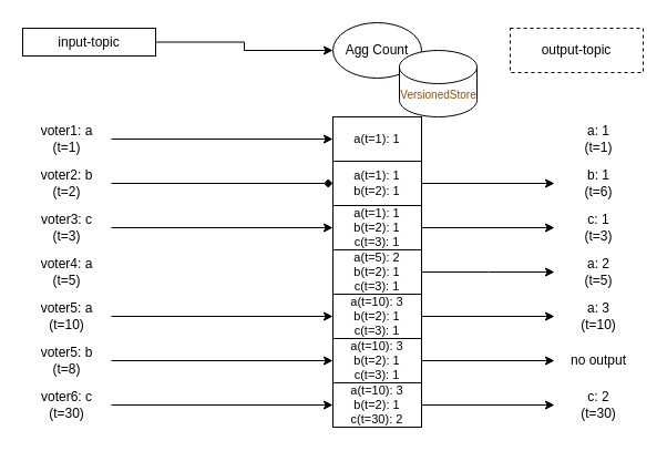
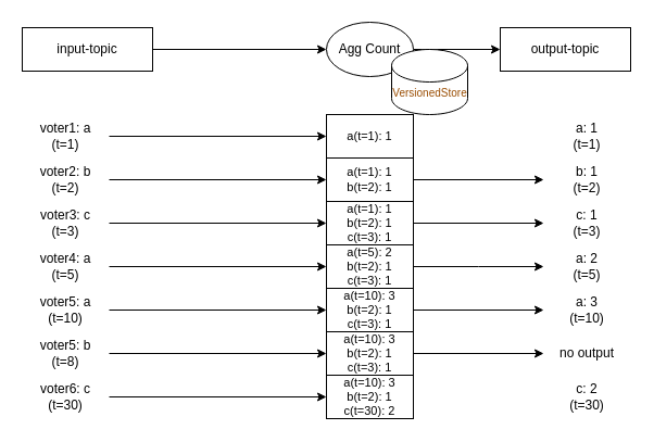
  <mxCell id="0" />
  <mxCell id="1" parent="0" />
  <mxCell id="2" style="edgeStyle=orthogonalEdgeStyle;rounded=0;orthogonalLoop=1;jettySize=auto;html=1;entryX=0;entryY=0.5;entryDx=0;entryDy=0;strokeColor=#000000;fontColor=#000000;" parent="1" source="3" target="5" edge="1"><mxGeometry relative="1" as="geometry" /></mxCell>
- <mxCell id="3" value="&lt;div&gt;&lt;font&gt;input-topic&lt;/font&gt;&lt;/div&gt;" style="rounded=0;whiteSpace=wrap;html=1;strokeColor=#000000;fontColor=#000000;" parent="1" vertex="1"><mxGeometry x="20" y="25" width="120" height="25" as="geometry" /></mxCell>
+ <mxCell id="3" value="&lt;div&gt;&lt;font&gt;input-topic&lt;/font&gt;&lt;/div&gt;" style="rounded=0;whiteSpace=wrap;html=1;strokeColor=#000000;fontColor=#000000;" parent="1" vertex="1"><mxGeometry x="20" y="25" width="120" height="40" as="geometry" /></mxCell>
+ <mxCell id="4" style="edgeStyle=orthogonalEdgeStyle;rounded=0;orthogonalLoop=1;jettySize=auto;html=1;entryX=0;entryY=0.5;entryDx=0;entryDy=0;strokeColor=#000000;fontColor=#000000;" parent="1" source="5" target="6" edge="1"><mxGeometry relative="1" as="geometry" /></mxCell>
  <mxCell id="5" value="&lt;font&gt;Agg Count&lt;/font&gt;" style="ellipse;whiteSpace=wrap;html=1;strokeColor=#000000;fontColor=#000000;" parent="1" vertex="1"><mxGeometry x="300" y="20" width="80" height="50" as="geometry" /></mxCell>
- <mxCell id="6" value="&lt;font&gt;output-topic&lt;/font&gt;" style="rounded=0;whiteSpace=wrap;html=1;strokeColor=#000000;fontColor=#000000;dashed=1;" parent="1" vertex="1"><mxGeometry x="460" y="25" width="120" height="40" as="geometry" /></mxCell>
+ <mxCell id="6" value="&lt;font&gt;output-topic&lt;/font&gt;" style="rounded=0;whiteSpace=wrap;html=1;strokeColor=#000000;fontColor=#000000;" parent="1" vertex="1"><mxGeometry x="460" y="25" width="120" height="40" as="geometry" /></mxCell>
  <mxCell id="7" style="edgeStyle=orthogonalEdgeStyle;rounded=0;orthogonalLoop=1;jettySize=auto;html=1;entryX=0;entryY=0.5;entryDx=0;entryDy=0;" parent="1" source="8" target="22" edge="1"><mxGeometry relative="1" as="geometry" /></mxCell>
  <mxCell id="8" value="voter1: a&lt;div&gt;(t=1)&lt;/div&gt;" style="text;html=1;align=center;verticalAlign=middle;whiteSpace=wrap;rounded=0;fontColor=#000000;" parent="1" vertex="1"><mxGeometry x="20" y="110" width="80" height="30" as="geometry" /></mxCell>
- <mxCell id="9" style="edgeStyle=orthogonalEdgeStyle;rounded=0;orthogonalLoop=1;jettySize=auto;html=1;entryX=0;entryY=0.5;entryDx=0;entryDy=0;endArrow=diamond;" parent="1" source="10" target="24" edge="1"><mxGeometry relative="1" as="geometry" /></mxCell>
+ <mxCell id="9" style="edgeStyle=orthogonalEdgeStyle;rounded=0;orthogonalLoop=1;jettySize=auto;html=1;entryX=0;entryY=0.5;entryDx=0;entryDy=0;" parent="1" source="10" target="24" edge="1"><mxGeometry relative="1" as="geometry" /></mxCell>
  <mxCell id="10" value="voter2: b&lt;div&gt;(t=2)&lt;/div&gt;" style="text;html=1;align=center;verticalAlign=middle;whiteSpace=wrap;rounded=0;fontColor=#000000;" parent="1" vertex="1"><mxGeometry x="20" y="150" width="80" height="30" as="geometry" /></mxCell>
  <mxCell id="11" style="edgeStyle=orthogonalEdgeStyle;rounded=0;orthogonalLoop=1;jettySize=auto;html=1;entryX=0;entryY=0.5;entryDx=0;entryDy=0;" parent="1" source="12" target="26" edge="1"><mxGeometry relative="1" as="geometry" /></mxCell>
  <mxCell id="12" value="voter3: c&lt;div&gt;(t=3)&lt;/div&gt;" style="text;html=1;align=center;verticalAlign=middle;whiteSpace=wrap;rounded=0;fontColor=#000000;" parent="1" vertex="1"><mxGeometry x="20" y="190" width="80" height="30" as="geometry" /></mxCell>
  <mxCell id="13" value="" style="shape=cylinder3;whiteSpace=wrap;html=1;boundedLbl=1;backgroundOutline=1;size=15;strokeColor=#000000;fontColor=#000000;" parent="1" vertex="1"><mxGeometry x="360" y="45" width="70" height="60" as="geometry" /></mxCell>
+ <mxCell id="14" style="edgeStyle=orthogonalEdgeStyle;rounded=0;orthogonalLoop=1;jettySize=auto;html=1;entryX=0;entryY=0.5;entryDx=0;entryDy=0;" parent="1" source="15" target="28" edge="1"><mxGeometry relative="1" as="geometry" /></mxCell>
  <mxCell id="15" value="voter4: a&lt;div&gt;(t=5)&lt;/div&gt;" style="text;html=1;align=center;verticalAlign=middle;whiteSpace=wrap;rounded=0;fontColor=#000000;" parent="1" vertex="1"><mxGeometry x="20" y="230" width="80" height="30" as="geometry" /></mxCell>
  <mxCell id="16" style="edgeStyle=orthogonalEdgeStyle;rounded=0;orthogonalLoop=1;jettySize=auto;html=1;entryX=0;entryY=0.5;entryDx=0;entryDy=0;" parent="1" source="17" target="30" edge="1"><mxGeometry relative="1" as="geometry" /></mxCell>
  <mxCell id="17" value="voter5: a&lt;div&gt;(t=10)&lt;/div&gt;" style="text;html=1;align=center;verticalAlign=middle;whiteSpace=wrap;rounded=0;fontColor=#000000;" parent="1" vertex="1"><mxGeometry x="20" y="270" width="80" height="30" as="geometry" /></mxCell>
  <mxCell id="18" style="edgeStyle=orthogonalEdgeStyle;rounded=0;orthogonalLoop=1;jettySize=auto;html=1;entryX=0;entryY=0.5;entryDx=0;entryDy=0;" parent="1" source="19" target="32" edge="1"><mxGeometry relative="1" as="geometry" /></mxCell>
  <mxCell id="19" value="voter5: b&lt;div&gt;(t=8)&lt;/div&gt;" style="text;html=1;align=center;verticalAlign=middle;whiteSpace=wrap;rounded=0;fontColor=#000000;" parent="1" vertex="1"><mxGeometry x="20" y="310" width="80" height="30" as="geometry" /></mxCell>
  <mxCell id="20" style="edgeStyle=orthogonalEdgeStyle;rounded=0;orthogonalLoop=1;jettySize=auto;html=1;entryX=0;entryY=0.5;entryDx=0;entryDy=0;" parent="1" source="21" target="34" edge="1"><mxGeometry relative="1" as="geometry" /></mxCell>
  <mxCell id="21" value="voter6: c&lt;div&gt;(t=30)&lt;/div&gt;" style="text;html=1;align=center;verticalAlign=middle;whiteSpace=wrap;rounded=0;fontColor=#000000;" parent="1" vertex="1"><mxGeometry x="20" y="350" width="80" height="30" as="geometry" /></mxCell>
  <mxCell id="22" value="a(t=1): 1" style="text;html=1;align=center;verticalAlign=middle;whiteSpace=wrap;rounded=0;fontColor=#000000;strokeColor=default;fontSize=11;" parent="1" vertex="1"><mxGeometry x="300" y="105" width="80" height="40" as="geometry" /></mxCell>
  <mxCell id="23" style="edgeStyle=orthogonalEdgeStyle;rounded=0;orthogonalLoop=1;jettySize=auto;html=1;entryX=0;entryY=0.5;entryDx=0;entryDy=0;" parent="1" source="24" target="36" edge="1"><mxGeometry relative="1" as="geometry" /></mxCell>
  <mxCell id="24" value="a(t=1): 1&lt;div style=&quot;font-size: 11px;&quot;&gt;b(t=2): 1&lt;/div&gt;" style="text;html=1;align=center;verticalAlign=middle;whiteSpace=wrap;rounded=0;fontColor=#000000;fillColor=none;strokeColor=default;fontSize=11;" parent="1" vertex="1"><mxGeometry x="300" y="145" width="80" height="40" as="geometry" /></mxCell>
  <mxCell id="25" style="edgeStyle=orthogonalEdgeStyle;rounded=0;orthogonalLoop=1;jettySize=auto;html=1;entryX=0;entryY=0.5;entryDx=0;entryDy=0;" parent="1" source="26" target="37" edge="1"><mxGeometry relative="1" as="geometry" /></mxCell>
  <mxCell id="26" value="a(t=1): 1&lt;div style=&quot;font-size: 11px;&quot;&gt;b(t=2): 1&lt;/div&gt;&lt;div style=&quot;font-size: 11px;&quot;&gt;c(t=3): 1&lt;/div&gt;" style="text;html=1;align=center;verticalAlign=middle;whiteSpace=wrap;rounded=0;fontColor=#000000;strokeColor=default;fontSize=11;" parent="1" vertex="1"><mxGeometry x="300" y="185" width="80" height="40" as="geometry" /></mxCell>
  <mxCell id="27" style="edgeStyle=orthogonalEdgeStyle;rounded=0;orthogonalLoop=1;jettySize=auto;html=1;entryX=0;entryY=0.5;entryDx=0;entryDy=0;" parent="1" source="28" edge="1"><mxGeometry relative="1" as="geometry"><mxPoint x="500" y="245" as="targetPoint" /></mxGeometry></mxCell>
  <mxCell id="28" value="a(t=5): 2&lt;div&gt;b(t=2): 1&lt;/div&gt;&lt;div&gt;c(t=3): 1&lt;/div&gt;" style="text;html=1;align=center;verticalAlign=middle;whiteSpace=wrap;rounded=0;fontColor=#000000;strokeColor=default;fontSize=11;" parent="1" vertex="1"><mxGeometry x="300" y="225" width="80" height="40" as="geometry" /></mxCell>
  <mxCell id="29" style="edgeStyle=orthogonalEdgeStyle;rounded=0;orthogonalLoop=1;jettySize=auto;html=1;entryX=0;entryY=0.5;entryDx=0;entryDy=0;" parent="1" source="30" edge="1" target="38"><mxGeometry relative="1" as="geometry"><mxPoint x="500" y="295" as="targetPoint" /></mxGeometry></mxCell>
  <mxCell id="30" value="a(t=10): 3&lt;div&gt;&lt;div&gt;b(t=2): 1&lt;/div&gt;&lt;div&gt;c(t=3): 1&lt;/div&gt;&lt;/div&gt;" style="text;html=1;align=center;verticalAlign=middle;whiteSpace=wrap;rounded=0;fontColor=#000000;strokeColor=default;fontSize=11;" parent="1" vertex="1"><mxGeometry x="300" y="265" width="80" height="40" as="geometry" /></mxCell>
  <mxCell id="31" style="edgeStyle=orthogonalEdgeStyle;rounded=0;orthogonalLoop=1;jettySize=auto;html=1;entryX=0;entryY=0.5;entryDx=0;entryDy=0;" parent="1" source="32" edge="1" target="42"><mxGeometry relative="1" as="geometry"><mxPoint x="500" y="355" as="targetPoint" /></mxGeometry></mxCell>
  <mxCell id="32" value="a(t=10): 3&lt;div&gt;&lt;div&gt;b(t=2): 1&lt;/div&gt;&lt;div&gt;c(t=3): 1&lt;/div&gt;&lt;/div&gt;" style="text;html=1;align=center;verticalAlign=middle;whiteSpace=wrap;rounded=0;fontColor=#000000;strokeColor=default;fontSize=11;" parent="1" vertex="1"><mxGeometry x="300" y="305" width="80" height="40" as="geometry" /></mxCell>
- <mxCell id="33" style="edgeStyle=orthogonalEdgeStyle;rounded=0;orthogonalLoop=1;jettySize=auto;html=1;entryX=0;entryY=0.5;entryDx=0;entryDy=0;" parent="1" source="34" target="39" edge="1"><mxGeometry relative="1" as="geometry" /></mxCell>
  <mxCell id="34" value="a(t=10): 3&lt;div&gt;&lt;div&gt;b(t=2): 1&lt;/div&gt;&lt;div&gt;c(t=30): 2&lt;/div&gt;&lt;/div&gt;" style="text;html=1;align=center;verticalAlign=middle;whiteSpace=wrap;rounded=0;fontColor=#000000;strokeColor=default;fontSize=11;" parent="1" vertex="1"><mxGeometry x="300" y="345" width="80" height="40" as="geometry" /></mxCell>
  <mxCell id="35" value="a: 1&lt;div&gt;(t=1)&lt;/div&gt;" style="text;html=1;align=center;verticalAlign=middle;whiteSpace=wrap;rounded=0;fontColor=#000000;" parent="1" vertex="1"><mxGeometry x="500" y="110" width="80" height="30" as="geometry" /></mxCell>
- <mxCell id="36" value="b: 1&lt;div&gt;(t=6)&lt;/div&gt;" style="text;html=1;align=center;verticalAlign=middle;whiteSpace=wrap;rounded=0;fontColor=#000000;" parent="1" vertex="1"><mxGeometry x="500" y="150" width="80" height="30" as="geometry" /></mxCell>
+ <mxCell id="36" value="b: 1&lt;div&gt;(t=2)&lt;/div&gt;" style="text;html=1;align=center;verticalAlign=middle;whiteSpace=wrap;rounded=0;fontColor=#000000;" parent="1" vertex="1"><mxGeometry x="500" y="150" width="80" height="30" as="geometry" /></mxCell>
  <mxCell id="37" value="c: 1&lt;div&gt;(t=3)&lt;/div&gt;" style="text;html=1;align=center;verticalAlign=middle;whiteSpace=wrap;rounded=0;fontColor=#000000;" parent="1" vertex="1"><mxGeometry x="500" y="190" width="80" height="30" as="geometry" /></mxCell>
  <mxCell id="38" value="a: 3&lt;div&gt;(t=10)&lt;/div&gt;" style="text;html=1;align=center;verticalAlign=middle;whiteSpace=wrap;rounded=0;fontColor=#000000;" parent="1" vertex="1"><mxGeometry x="500" y="270" width="80" height="30" as="geometry" /></mxCell>
  <mxCell id="39" value="c: 2&lt;div&gt;(t=30)&lt;/div&gt;" style="text;html=1;align=center;verticalAlign=middle;whiteSpace=wrap;rounded=0;fontColor=#000000;" parent="1" vertex="1"><mxGeometry x="500" y="350" width="80" height="30" as="geometry" /></mxCell>
  <mxCell id="40" value="VersionedStore" style="text;html=1;align=center;verticalAlign=middle;whiteSpace=wrap;rounded=0;fontColor=#994C00;fontSize=10;" parent="1" vertex="1"><mxGeometry x="362.5" y="70" width="65" height="30" as="geometry" /></mxCell>
  <mxCell id="41" value="a: 2&lt;div&gt;(t=5)&lt;/div&gt;" style="text;html=1;align=center;verticalAlign=middle;whiteSpace=wrap;rounded=0;fontColor=#000000;" parent="1" vertex="1"><mxGeometry x="500" y="230" width="80" height="30" as="geometry" /></mxCell>
  <mxCell id="42" value="no output" style="text;html=1;align=center;verticalAlign=middle;whiteSpace=wrap;rounded=0;fontColor=#000000;" parent="1" vertex="1"><mxGeometry x="500" y="310" width="80" height="30" as="geometry" /></mxCell>
